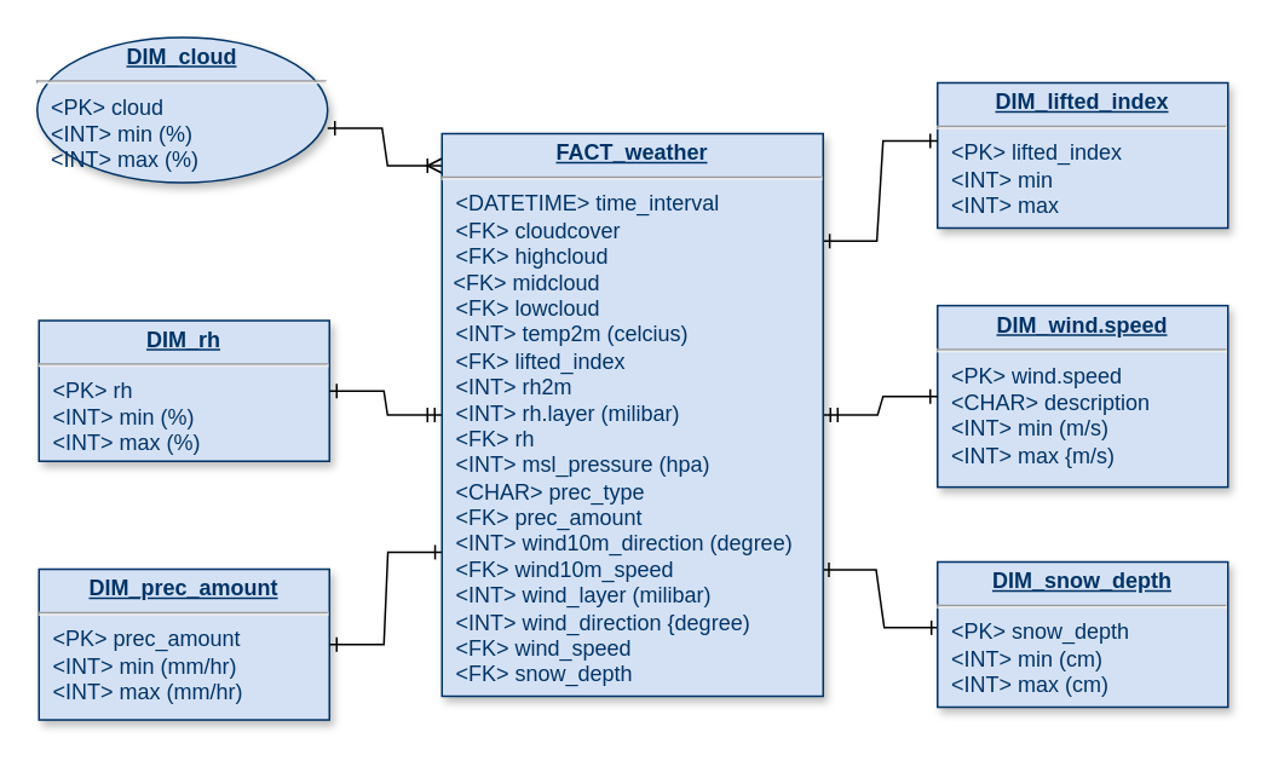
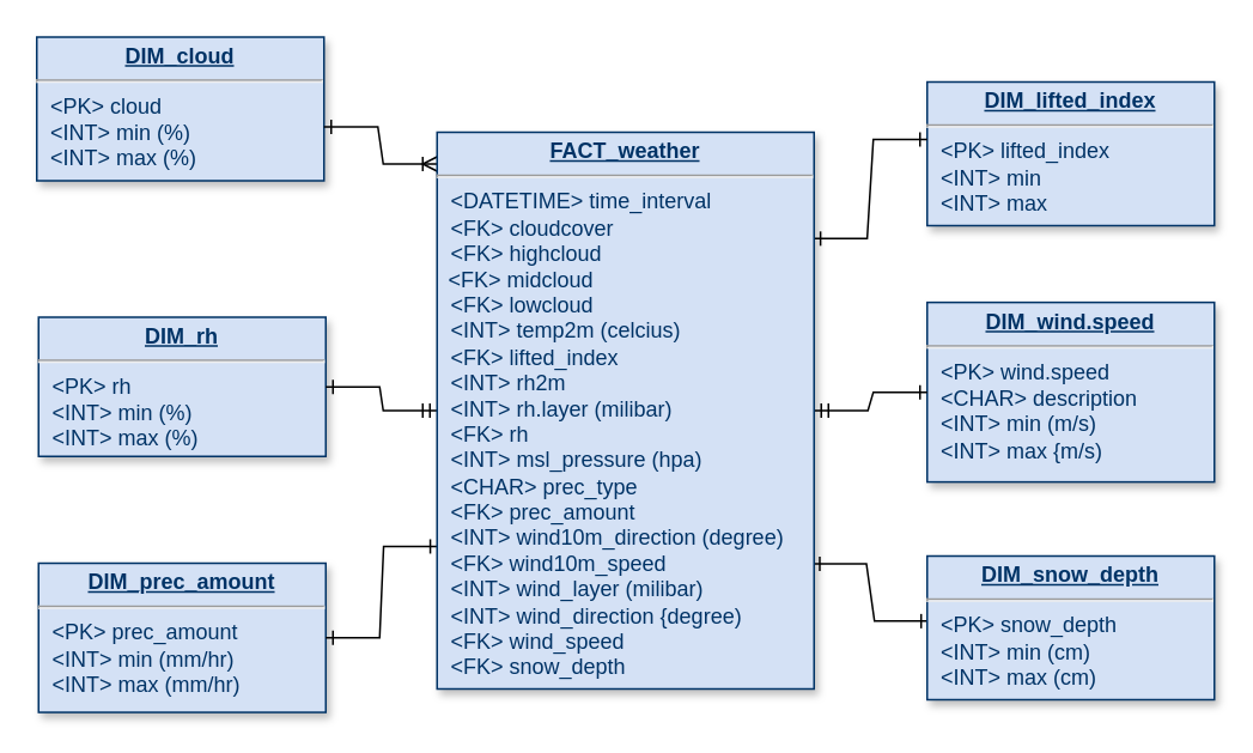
  <mxCell id="0" />
  <mxCell id="1" parent="0" />
- <mxCell id="2" value="&lt;p style=&quot;margin: 0px ; margin-top: 4px ; text-align: center ; text-decoration: underline&quot;&gt;&lt;b&gt;DIM_cloud&lt;/b&gt;&lt;/p&gt;&lt;hr&gt;&lt;p style=&quot;margin: 0px ; margin-left: 8px&quot;&gt;&amp;lt;PK&amp;gt; cloud&lt;/p&gt;&lt;p style=&quot;margin: 0px ; margin-left: 8px&quot;&gt;&amp;lt;INT&amp;gt; min (%)&lt;/p&gt;&lt;p style=&quot;margin: 0px ; margin-left: 8px&quot;&gt;&amp;lt;INT&amp;gt; max (%)&lt;/p&gt;" style="ellipse;verticalAlign=top;align=left;overflow=fill;fontSize=12;fontFamily=Helvetica;html=1;strokeColor=#003366;shadow=1;fillColor=#D4E1F5;fontColor=#003366;" parent="1" vertex="1"><mxGeometry x="20" y="20" width="160" height="80" as="geometry" /></mxCell>
+ <mxCell id="2" value="&lt;p style=&quot;margin: 0px ; margin-top: 4px ; text-align: center ; text-decoration: underline&quot;&gt;&lt;b&gt;DIM_cloud&lt;/b&gt;&lt;/p&gt;&lt;hr&gt;&lt;p style=&quot;margin: 0px ; margin-left: 8px&quot;&gt;&amp;lt;PK&amp;gt; cloud&lt;/p&gt;&lt;p style=&quot;margin: 0px ; margin-left: 8px&quot;&gt;&amp;lt;INT&amp;gt; min (%)&lt;/p&gt;&lt;p style=&quot;margin: 0px ; margin-left: 8px&quot;&gt;&amp;lt;INT&amp;gt; max (%)&lt;/p&gt;" style="verticalAlign=top;align=left;overflow=fill;fontSize=12;fontFamily=Helvetica;html=1;strokeColor=#003366;shadow=1;fillColor=#D4E1F5;fontColor=#003366" parent="1" vertex="1"><mxGeometry x="20" y="20" width="160" height="80" as="geometry" /></mxCell>
  <mxCell id="3" value="&lt;p style=&quot;margin: 0px ; margin-top: 4px ; text-align: center ; text-decoration: underline&quot;&gt;&lt;b&gt;DIM_rh&lt;/b&gt;&lt;/p&gt;&lt;hr&gt;&lt;p style=&quot;margin: 0px ; margin-left: 8px&quot;&gt;&amp;lt;PK&amp;gt; rh&lt;/p&gt;&lt;p style=&quot;margin: 0px ; margin-left: 8px&quot;&gt;&amp;lt;INT&amp;gt; min (%)&lt;/p&gt;&lt;p style=&quot;margin: 0px ; margin-left: 8px&quot;&gt;&amp;lt;INT&amp;gt; max (%)&lt;/p&gt;" style="verticalAlign=top;align=left;overflow=fill;fontSize=12;fontFamily=Helvetica;html=1;strokeColor=#003366;shadow=1;fillColor=#D4E1F5;fontColor=#003366" parent="1" vertex="1"><mxGeometry x="21" y="176" width="160" height="77.5" as="geometry" /></mxCell>
  <mxCell id="4" value="&lt;p style=&quot;margin: 0px ; margin-top: 4px ; text-align: center ; text-decoration: underline&quot;&gt;&lt;b&gt;DIM_wind.speed&lt;/b&gt;&lt;/p&gt;&lt;hr&gt;&lt;p style=&quot;margin: 0px ; margin-left: 8px&quot;&gt;&amp;lt;PK&amp;gt; wind.speed&lt;/p&gt;&lt;p style=&quot;margin: 0px ; margin-left: 8px&quot;&gt;&amp;lt;CHAR&amp;gt; description&lt;/p&gt;&lt;p style=&quot;margin: 0px ; margin-left: 8px&quot;&gt;&amp;lt;INT&amp;gt; min (m/s)&lt;/p&gt;&lt;p style=&quot;margin: 0px ; margin-left: 8px&quot;&gt;&amp;lt;INT&amp;gt; max {m/s)&lt;/p&gt;" style="verticalAlign=top;align=left;overflow=fill;fontSize=12;fontFamily=Helvetica;html=1;strokeColor=#003366;shadow=1;fillColor=#D4E1F5;fontColor=#003366" parent="1" vertex="1"><mxGeometry x="516" y="167.75" width="160" height="100" as="geometry" /></mxCell>
  <mxCell id="5" value="&lt;p style=&quot;margin: 0px ; margin-top: 4px ; text-align: center ; text-decoration: underline&quot;&gt;&lt;b&gt;DIM_lifted_index&lt;/b&gt;&lt;/p&gt;&lt;hr&gt;&lt;p style=&quot;margin: 0px ; margin-left: 8px&quot;&gt;&amp;lt;PK&amp;gt; lifted_index&lt;/p&gt;&lt;p style=&quot;margin: 0px ; margin-left: 8px&quot;&gt;&amp;lt;INT&amp;gt; min&lt;/p&gt;&lt;p style=&quot;margin: 0px ; margin-left: 8px&quot;&gt;&amp;lt;INT&amp;gt; max&lt;/p&gt;" style="verticalAlign=top;align=left;overflow=fill;fontSize=12;fontFamily=Helvetica;html=1;strokeColor=#003366;shadow=1;fillColor=#D4E1F5;fontColor=#003366" parent="1" vertex="1"><mxGeometry x="516" y="45" width="160" height="80" as="geometry" /></mxCell>
  <mxCell id="6" value="&lt;p style=&quot;margin: 0px ; margin-top: 4px ; text-align: center ; text-decoration: underline&quot;&gt;&lt;b&gt;DIM_prec_amount&lt;/b&gt;&lt;/p&gt;&lt;hr&gt;&lt;p style=&quot;margin: 0px ; margin-left: 8px&quot;&gt;&amp;lt;PK&amp;gt; prec_amount&lt;/p&gt;&lt;p style=&quot;margin: 0px ; margin-left: 8px&quot;&gt;&amp;lt;INT&amp;gt; min (mm/hr)&lt;/p&gt;&lt;p style=&quot;margin: 0px ; margin-left: 8px&quot;&gt;&amp;lt;INT&amp;gt; max (mm/hr)&lt;/p&gt;" style="verticalAlign=top;align=left;overflow=fill;fontSize=12;fontFamily=Helvetica;html=1;strokeColor=#003366;shadow=1;fillColor=#D4E1F5;fontColor=#003366" parent="1" vertex="1"><mxGeometry x="21" y="313" width="160" height="83.04" as="geometry" /></mxCell>
  <mxCell id="7" style="edgeStyle=entityRelationEdgeStyle;rounded=0;orthogonalLoop=1;jettySize=auto;html=1;entryX=1;entryY=0.5;entryDx=0;entryDy=0;startArrow=ERmandOne;startFill=0;endArrow=ERone;endFill=0;" parent="1" source="13" target="3" edge="1"><mxGeometry relative="1" as="geometry" /></mxCell>
  <mxCell id="8" style="edgeStyle=entityRelationEdgeStyle;rounded=0;orthogonalLoop=1;jettySize=auto;html=1;entryX=0;entryY=0.5;entryDx=0;entryDy=0;startArrow=ERmandOne;startFill=0;endArrow=ERone;endFill=0;" parent="1" source="13" target="4" edge="1"><mxGeometry relative="1" as="geometry" /></mxCell>
  <mxCell id="9" style="edgeStyle=entityRelationEdgeStyle;rounded=0;orthogonalLoop=1;jettySize=auto;html=1;entryX=0;entryY=0.399;entryDx=0;entryDy=0;entryPerimeter=0;startArrow=ERone;startFill=0;endArrow=ERone;endFill=0;exitX=0.998;exitY=0.191;exitDx=0;exitDy=0;exitPerimeter=0;" parent="1" source="13" target="5" edge="1"><mxGeometry relative="1" as="geometry" /></mxCell>
  <mxCell id="10" style="edgeStyle=entityRelationEdgeStyle;rounded=0;orthogonalLoop=1;jettySize=auto;html=1;startArrow=ERone;startFill=0;endArrow=ERone;endFill=0;exitX=0.001;exitY=0.744;exitDx=0;exitDy=0;exitPerimeter=0;" parent="1" source="13" target="6" edge="1"><mxGeometry relative="1" as="geometry" /></mxCell>
  <mxCell id="11" style="edgeStyle=entityRelationEdgeStyle;rounded=0;orthogonalLoop=1;jettySize=auto;html=1;startArrow=ERone;startFill=0;endArrow=ERone;endFill=0;entryX=0.004;entryY=0.453;entryDx=0;entryDy=0;entryPerimeter=0;exitX=0.996;exitY=0.775;exitDx=0;exitDy=0;exitPerimeter=0;" parent="1" source="13" target="14" edge="1"><mxGeometry relative="1" as="geometry"><mxPoint x="461" y="583" as="targetPoint" /><mxPoint x="346" y="433" as="sourcePoint" /></mxGeometry></mxCell>
  <mxCell id="12" style="edgeStyle=entityRelationEdgeStyle;rounded=0;orthogonalLoop=1;jettySize=auto;html=1;entryX=1;entryY=0.625;entryDx=0;entryDy=0;entryPerimeter=0;startArrow=ERoneToMany;startFill=0;endArrow=ERone;endFill=0;exitX=0;exitY=0.057;exitDx=0;exitDy=0;exitPerimeter=0;" parent="1" source="13" target="2" edge="1"><mxGeometry relative="1" as="geometry" /></mxCell>
  <mxCell id="13" value="&lt;p style=&quot;margin: 0px ; margin-top: 4px ; text-align: center ; text-decoration: underline&quot;&gt;&lt;b&gt;FACT_weather&lt;/b&gt;&lt;/p&gt;&lt;hr&gt;&lt;p style=&quot;margin: 0px ; margin-left: 8px&quot;&gt;&amp;lt;DATETIME&amp;gt; time_interval&lt;/p&gt;&lt;p style=&quot;margin: 0px ; margin-left: 8px&quot;&gt;&amp;lt;FK&amp;gt; cloudcover&lt;/p&gt;&lt;p style=&quot;margin: 0px ; margin-left: 8px&quot;&gt;&amp;lt;FK&amp;gt; highcloud&lt;/p&gt;&amp;nbsp; &amp;lt;FK&amp;gt;&amp;nbsp;&lt;span&gt;midcloud&lt;/span&gt;&lt;br&gt;&lt;p style=&quot;margin: 0px ; margin-left: 8px&quot;&gt;&amp;lt;FK&amp;gt; lowcloud&lt;/p&gt;&lt;p style=&quot;margin: 0px ; margin-left: 8px&quot;&gt;&amp;lt;INT&amp;gt; temp2m (celcius)&lt;/p&gt;&lt;p style=&quot;margin: 0px ; margin-left: 8px&quot;&gt;&amp;lt;FK&amp;gt; lifted_index&lt;/p&gt;&lt;p style=&quot;margin: 0px ; margin-left: 8px&quot;&gt;&amp;lt;INT&amp;gt; rh2m&lt;/p&gt;&lt;p style=&quot;margin: 0px ; margin-left: 8px&quot;&gt;&amp;lt;INT&amp;gt; rh.layer (milibar)&lt;/p&gt;&lt;p style=&quot;margin: 0px ; margin-left: 8px&quot;&gt;&amp;lt;FK&amp;gt; rh&lt;/p&gt;&lt;p style=&quot;margin: 0px ; margin-left: 8px&quot;&gt;&amp;lt;INT&amp;gt; msl_pressure (hpa)&lt;/p&gt;&lt;p style=&quot;margin: 0px ; margin-left: 8px&quot;&gt;&amp;lt;CHAR&amp;gt; prec_type&lt;/p&gt;&lt;p style=&quot;margin: 0px ; margin-left: 8px&quot;&gt;&amp;lt;FK&amp;gt; prec_amount&lt;/p&gt;&lt;p style=&quot;margin: 0px ; margin-left: 8px&quot;&gt;&amp;lt;INT&amp;gt; wind10m_direction (degree)&lt;/p&gt;&lt;p style=&quot;margin: 0px ; margin-left: 8px&quot;&gt;&amp;lt;FK&amp;gt; wind10m_&lt;span&gt;speed&lt;/span&gt;&lt;/p&gt;&lt;p style=&quot;margin: 0px ; margin-left: 8px&quot;&gt;&amp;lt;INT&amp;gt; wind_layer (milibar)&lt;/p&gt;&lt;p style=&quot;margin: 0px ; margin-left: 8px&quot;&gt;&amp;lt;INT&amp;gt; wind_direction {degree)&lt;/p&gt;&lt;p style=&quot;margin: 0px ; margin-left: 8px&quot;&gt;&amp;lt;FK&amp;gt; wind_speed&lt;/p&gt;&lt;p style=&quot;margin: 0px ; margin-left: 8px&quot;&gt;&lt;span&gt;&amp;lt;FK&amp;gt; snow_depth&lt;/span&gt;&lt;/p&gt;" style="verticalAlign=top;align=left;overflow=fill;fontSize=12;fontFamily=Helvetica;html=1;strokeColor=#003366;shadow=1;fillColor=#D4E1F5;fontColor=#003366" parent="1" vertex="1"><mxGeometry x="243" y="73" width="210" height="310" as="geometry" /></mxCell>
  <mxCell id="14" value="&lt;p style=&quot;margin: 0px ; margin-top: 4px ; text-align: center ; text-decoration: underline&quot;&gt;&lt;b&gt;DIM_snow_depth&lt;/b&gt;&lt;/p&gt;&lt;hr&gt;&lt;p style=&quot;margin: 0px ; margin-left: 8px&quot;&gt;&amp;lt;PK&amp;gt; snow_depth&lt;/p&gt;&lt;p style=&quot;margin: 0px ; margin-left: 8px&quot;&gt;&amp;lt;INT&amp;gt; min (cm)&lt;/p&gt;&lt;p style=&quot;margin: 0px ; margin-left: 8px&quot;&gt;&amp;lt;INT&amp;gt; max (cm)&lt;/p&gt;" style="verticalAlign=top;align=left;overflow=fill;fontSize=12;fontFamily=Helvetica;html=1;strokeColor=#003366;shadow=1;fillColor=#D4E1F5;fontColor=#003366" parent="1" vertex="1"><mxGeometry x="516" y="309" width="160" height="80" as="geometry" /></mxCell>
